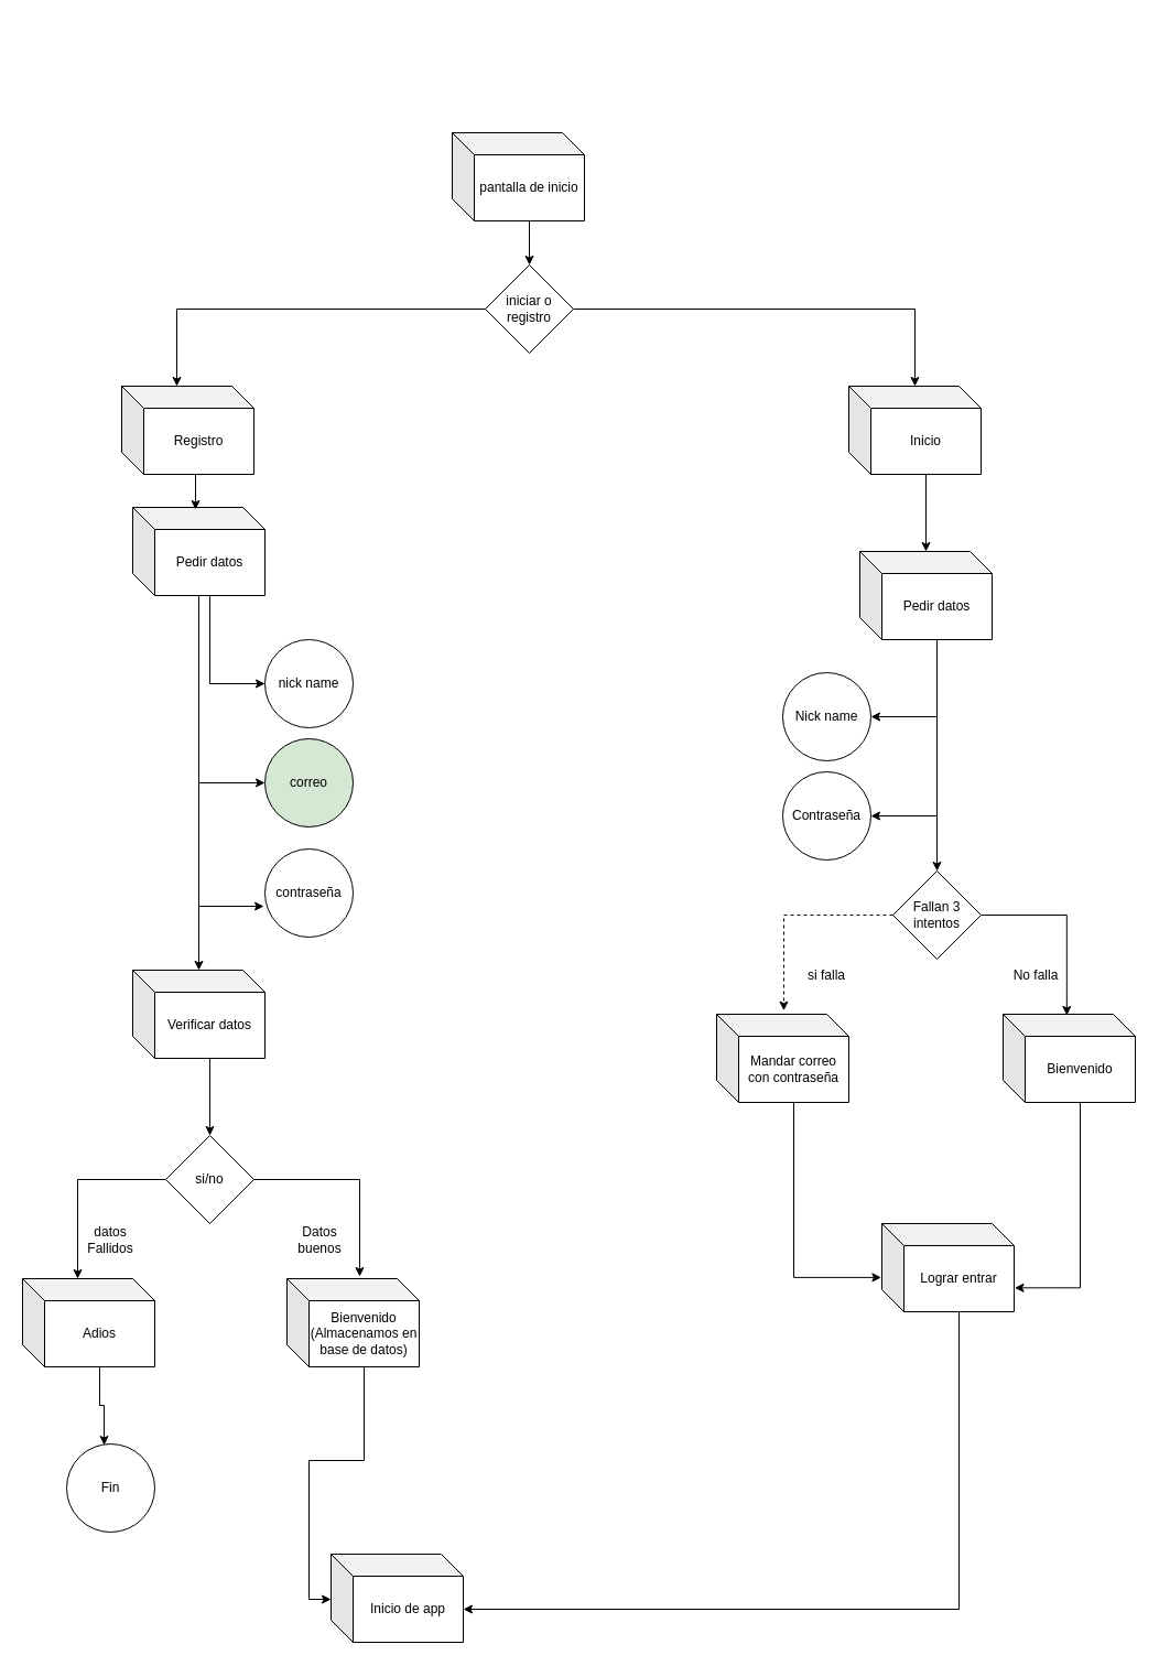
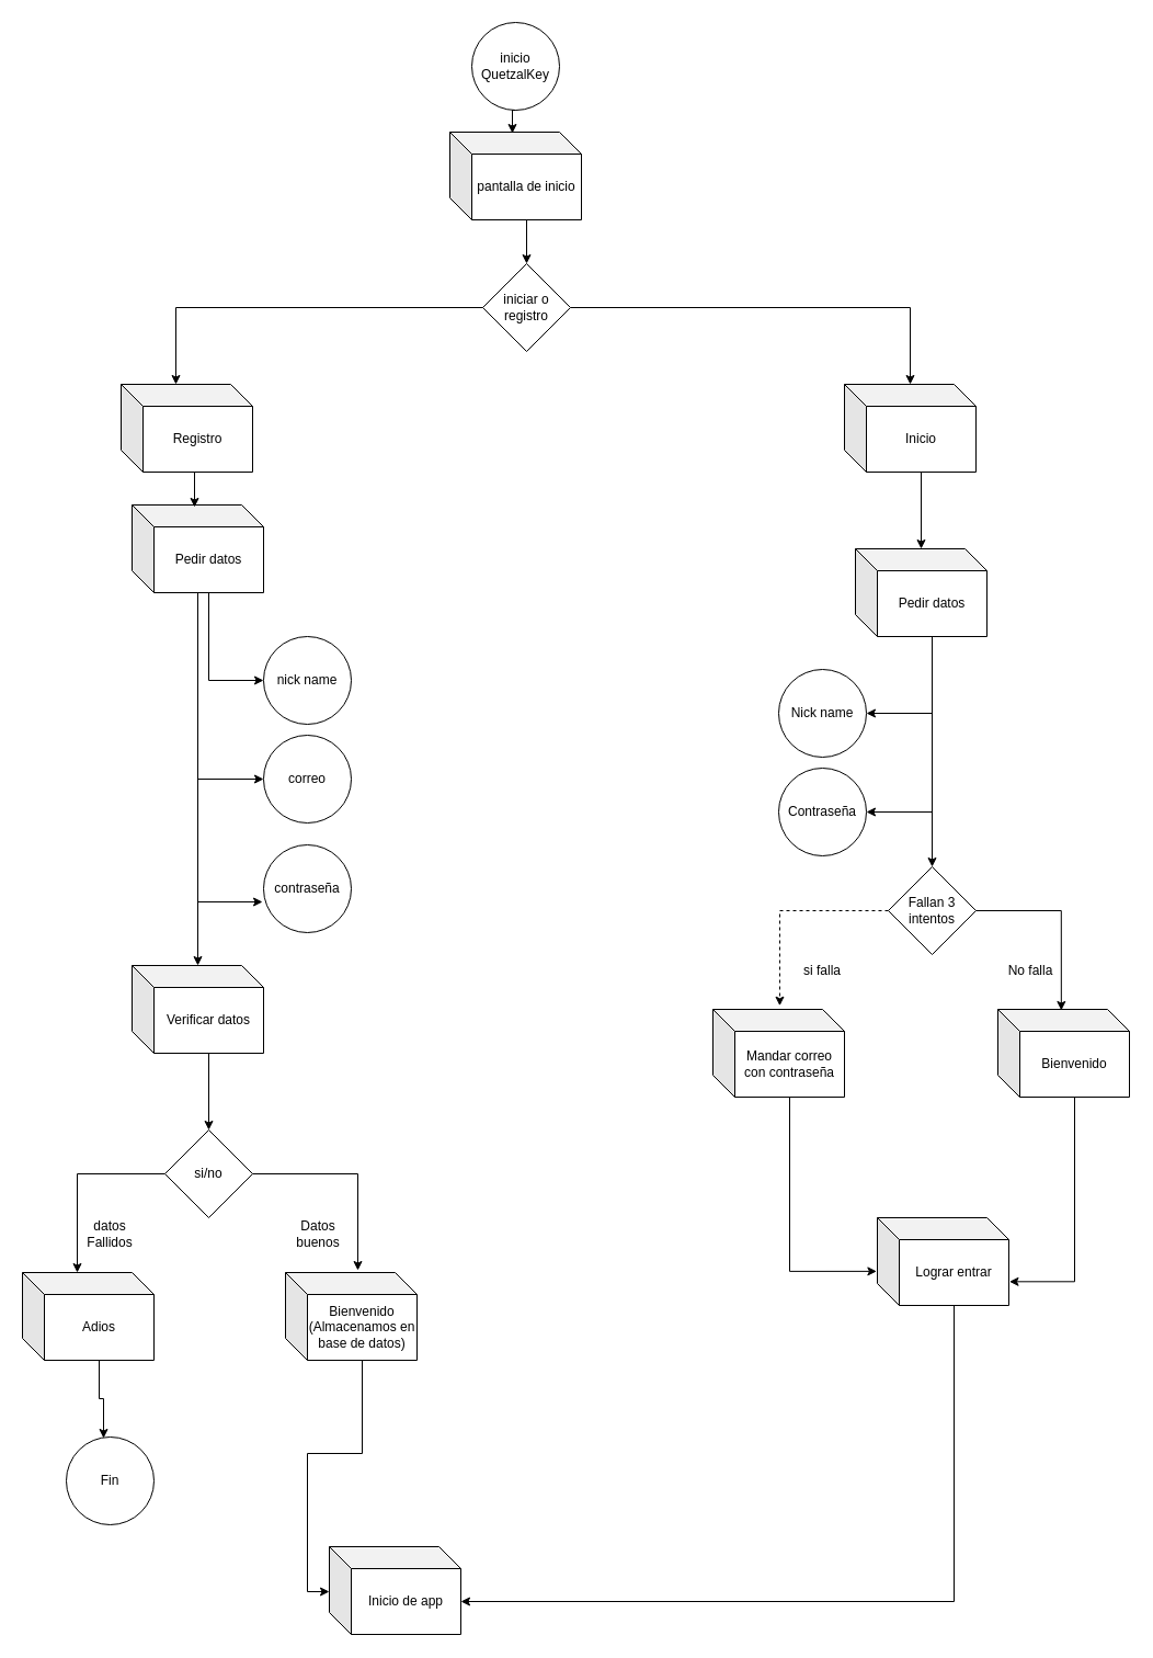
  <mxCell id="0" />
  <mxCell id="1" parent="0" />
  <mxCell id="2" style="edgeStyle=orthogonalEdgeStyle;rounded=0;orthogonalLoop=1;jettySize=auto;html=1;exitX=0;exitY=0;exitDx=70;exitDy=80;exitPerimeter=0;entryX=0.5;entryY=0;entryDx=0;entryDy=0;" edge="1" parent="1" source="3" target="7"><mxGeometry relative="1" as="geometry" /></mxCell>
  <mxCell id="3" value="pantalla de inicio " style="shape=cube;whiteSpace=wrap;html=1;boundedLbl=1;backgroundOutline=1;darkOpacity=0.05;darkOpacity2=0.1;" vertex="1" parent="1"><mxGeometry x="410" y="120" width="120" height="80" as="geometry" /></mxCell>
+ <mxCell id="4" value="inicio QuetzalKey" style="ellipse;whiteSpace=wrap;html=1;aspect=fixed;" vertex="1" parent="1"><mxGeometry x="430" y="20" width="80" height="80" as="geometry" /></mxCell>
+ <mxCell id="5" style="edgeStyle=orthogonalEdgeStyle;rounded=0;orthogonalLoop=1;jettySize=auto;html=1;exitX=0.5;exitY=1;exitDx=0;exitDy=0;entryX=0.475;entryY=0.013;entryDx=0;entryDy=0;entryPerimeter=0;" edge="1" parent="1" source="4" target="3"><mxGeometry relative="1" as="geometry" /></mxCell>
  <mxCell id="6" style="edgeStyle=orthogonalEdgeStyle;rounded=0;orthogonalLoop=1;jettySize=auto;html=1;exitX=1;exitY=0.5;exitDx=0;exitDy=0;" edge="1" parent="1" source="7" target="10"><mxGeometry relative="1" as="geometry" /></mxCell>
  <mxCell id="7" value="iniciar o registro" style="rhombus;whiteSpace=wrap;html=1;" vertex="1" parent="1"><mxGeometry x="440" y="240" width="80" height="80" as="geometry" /></mxCell>
  <mxCell id="8" value="Registro" style="shape=cube;whiteSpace=wrap;html=1;boundedLbl=1;backgroundOutline=1;darkOpacity=0.05;darkOpacity2=0.1;" vertex="1" parent="1"><mxGeometry x="110" y="350" width="120" height="80" as="geometry" /></mxCell>
  <mxCell id="9" style="edgeStyle=orthogonalEdgeStyle;rounded=0;orthogonalLoop=1;jettySize=auto;html=1;exitX=0;exitY=0;exitDx=70;exitDy=80;exitPerimeter=0;" edge="1" parent="1" source="10" target="35"><mxGeometry relative="1" as="geometry" /></mxCell>
  <mxCell id="10" value="Inicio " style="shape=cube;whiteSpace=wrap;html=1;boundedLbl=1;backgroundOutline=1;darkOpacity=0.05;darkOpacity2=0.1;" vertex="1" parent="1"><mxGeometry x="770" y="350" width="120" height="80" as="geometry" /></mxCell>
  <mxCell id="11" style="edgeStyle=orthogonalEdgeStyle;rounded=0;orthogonalLoop=1;jettySize=auto;html=1;exitX=0;exitY=0.5;exitDx=0;exitDy=0;entryX=0;entryY=0;entryDx=50;entryDy=0;entryPerimeter=0;" edge="1" parent="1" source="7" target="8"><mxGeometry relative="1" as="geometry" /></mxCell>
  <mxCell id="12" style="edgeStyle=orthogonalEdgeStyle;rounded=0;orthogonalLoop=1;jettySize=auto;html=1;exitX=0;exitY=0;exitDx=70;exitDy=80;exitPerimeter=0;entryX=0;entryY=0.5;entryDx=0;entryDy=0;" edge="1" parent="1" source="15" target="16"><mxGeometry relative="1" as="geometry" /></mxCell>
  <mxCell id="13" style="edgeStyle=orthogonalEdgeStyle;rounded=0;orthogonalLoop=1;jettySize=auto;html=1;entryX=0;entryY=0.5;entryDx=0;entryDy=0;" edge="1" parent="1" source="15" target="17"><mxGeometry relative="1" as="geometry" /></mxCell>
  <mxCell id="14" style="edgeStyle=orthogonalEdgeStyle;rounded=0;orthogonalLoop=1;jettySize=auto;html=1;" edge="1" parent="1" source="15" target="22"><mxGeometry relative="1" as="geometry" /></mxCell>
  <mxCell id="15" value="Pedir datos" style="shape=cube;whiteSpace=wrap;html=1;boundedLbl=1;backgroundOutline=1;darkOpacity=0.05;darkOpacity2=0.1;" vertex="1" parent="1"><mxGeometry x="120" y="460" width="120" height="80" as="geometry" /></mxCell>
  <mxCell id="16" value="nick name " style="ellipse;whiteSpace=wrap;html=1;aspect=fixed;" vertex="1" parent="1"><mxGeometry x="240" y="580" width="80" height="80" as="geometry" /></mxCell>
- <mxCell id="17" value="correo" style="ellipse;whiteSpace=wrap;html=1;aspect=fixed;fillColor=#d5e8d4;" vertex="1" parent="1"><mxGeometry x="240" y="670" width="80" height="80" as="geometry" /></mxCell>
+ <mxCell id="17" value="correo" style="ellipse;whiteSpace=wrap;html=1;aspect=fixed;" vertex="1" parent="1"><mxGeometry x="240" y="670" width="80" height="80" as="geometry" /></mxCell>
  <mxCell id="18" value="contraseña" style="ellipse;whiteSpace=wrap;html=1;aspect=fixed;" vertex="1" parent="1"><mxGeometry x="240" y="770" width="80" height="80" as="geometry" /></mxCell>
  <mxCell id="19" style="edgeStyle=orthogonalEdgeStyle;rounded=0;orthogonalLoop=1;jettySize=auto;html=1;exitX=0;exitY=0;exitDx=70;exitDy=80;exitPerimeter=0;entryX=0.475;entryY=0.025;entryDx=0;entryDy=0;entryPerimeter=0;" edge="1" parent="1" source="8" target="15"><mxGeometry relative="1" as="geometry" /></mxCell>
  <mxCell id="20" style="edgeStyle=orthogonalEdgeStyle;rounded=0;orthogonalLoop=1;jettySize=auto;html=1;entryX=-0.012;entryY=0.65;entryDx=0;entryDy=0;entryPerimeter=0;" edge="1" parent="1" source="15" target="18"><mxGeometry relative="1" as="geometry" /></mxCell>
  <mxCell id="21" style="edgeStyle=orthogonalEdgeStyle;rounded=0;orthogonalLoop=1;jettySize=auto;html=1;exitX=0;exitY=0;exitDx=70;exitDy=80;exitPerimeter=0;entryX=0.5;entryY=0;entryDx=0;entryDy=0;" edge="1" parent="1" source="22" target="23"><mxGeometry relative="1" as="geometry" /></mxCell>
  <mxCell id="22" value="Verificar datos" style="shape=cube;whiteSpace=wrap;html=1;boundedLbl=1;backgroundOutline=1;darkOpacity=0.05;darkOpacity2=0.1;" vertex="1" parent="1"><mxGeometry x="120" y="880" width="120" height="80" as="geometry" /></mxCell>
  <mxCell id="23" value="si/no" style="rhombus;whiteSpace=wrap;html=1;" vertex="1" parent="1"><mxGeometry x="150" y="1030" width="80" height="80" as="geometry" /></mxCell>
  <mxCell id="24" value="Adios" style="shape=cube;whiteSpace=wrap;html=1;boundedLbl=1;backgroundOutline=1;darkOpacity=0.05;darkOpacity2=0.1;" vertex="1" parent="1"><mxGeometry x="20" y="1160" width="120" height="80" as="geometry" /></mxCell>
  <mxCell id="25" value="&lt;div&gt;Bienvenido &lt;br&gt;&lt;/div&gt;&lt;div&gt;(Almacenamos en base de datos)&lt;br&gt;&lt;/div&gt;" style="shape=cube;whiteSpace=wrap;html=1;boundedLbl=1;backgroundOutline=1;darkOpacity=0.05;darkOpacity2=0.1;" vertex="1" parent="1"><mxGeometry x="260" y="1160" width="120" height="80" as="geometry" /></mxCell>
  <mxCell id="26" style="edgeStyle=orthogonalEdgeStyle;rounded=0;orthogonalLoop=1;jettySize=auto;html=1;exitX=0;exitY=0.5;exitDx=0;exitDy=0;entryX=0;entryY=0;entryDx=50;entryDy=0;entryPerimeter=0;" edge="1" parent="1" source="23" target="24"><mxGeometry relative="1" as="geometry" /></mxCell>
  <mxCell id="27" style="edgeStyle=orthogonalEdgeStyle;rounded=0;orthogonalLoop=1;jettySize=auto;html=1;exitX=1;exitY=0.5;exitDx=0;exitDy=0;entryX=0.55;entryY=-0.025;entryDx=0;entryDy=0;entryPerimeter=0;" edge="1" parent="1" source="23" target="25"><mxGeometry relative="1" as="geometry" /></mxCell>
  <mxCell id="28" value="Inicio de app " style="shape=cube;whiteSpace=wrap;html=1;boundedLbl=1;backgroundOutline=1;darkOpacity=0.05;darkOpacity2=0.1;" vertex="1" parent="1"><mxGeometry x="300" y="1410" width="120" height="80" as="geometry" /></mxCell>
  <mxCell id="29" style="edgeStyle=orthogonalEdgeStyle;rounded=0;orthogonalLoop=1;jettySize=auto;html=1;exitX=0;exitY=0;exitDx=70;exitDy=80;exitPerimeter=0;entryX=0;entryY=0.513;entryDx=0;entryDy=0;entryPerimeter=0;" edge="1" parent="1" source="25" target="28"><mxGeometry relative="1" as="geometry" /></mxCell>
  <mxCell id="30" value="Fin" style="ellipse;whiteSpace=wrap;html=1;aspect=fixed;" vertex="1" parent="1"><mxGeometry x="60" y="1310" width="80" height="80" as="geometry" /></mxCell>
  <mxCell id="31" style="edgeStyle=orthogonalEdgeStyle;rounded=0;orthogonalLoop=1;jettySize=auto;html=1;exitX=0;exitY=0;exitDx=70;exitDy=80;exitPerimeter=0;entryX=0.425;entryY=0.013;entryDx=0;entryDy=0;entryPerimeter=0;" edge="1" parent="1" source="24" target="30"><mxGeometry relative="1" as="geometry" /></mxCell>
  <mxCell id="32" style="edgeStyle=orthogonalEdgeStyle;rounded=0;orthogonalLoop=1;jettySize=auto;html=1;exitX=0;exitY=0;exitDx=70;exitDy=80;exitPerimeter=0;entryX=1;entryY=0.5;entryDx=0;entryDy=0;" edge="1" parent="1" source="35" target="36"><mxGeometry relative="1" as="geometry" /></mxCell>
  <mxCell id="33" style="edgeStyle=orthogonalEdgeStyle;rounded=0;orthogonalLoop=1;jettySize=auto;html=1;exitX=0;exitY=0;exitDx=70;exitDy=80;exitPerimeter=0;entryX=1;entryY=0.5;entryDx=0;entryDy=0;" edge="1" parent="1" source="35" target="37"><mxGeometry relative="1" as="geometry" /></mxCell>
  <mxCell id="34" style="edgeStyle=orthogonalEdgeStyle;rounded=0;orthogonalLoop=1;jettySize=auto;html=1;exitX=0;exitY=0;exitDx=70;exitDy=80;exitPerimeter=0;entryX=0.5;entryY=0;entryDx=0;entryDy=0;" edge="1" parent="1" source="35" target="38"><mxGeometry relative="1" as="geometry" /></mxCell>
  <mxCell id="35" value="Pedir datos " style="shape=cube;whiteSpace=wrap;html=1;boundedLbl=1;backgroundOutline=1;darkOpacity=0.05;darkOpacity2=0.1;" vertex="1" parent="1"><mxGeometry x="780" y="500" width="120" height="80" as="geometry" /></mxCell>
  <mxCell id="36" value="Nick name " style="ellipse;whiteSpace=wrap;html=1;aspect=fixed;" vertex="1" parent="1"><mxGeometry x="710" y="610" width="80" height="80" as="geometry" /></mxCell>
  <mxCell id="37" value="Contraseña" style="ellipse;whiteSpace=wrap;html=1;aspect=fixed;" vertex="1" parent="1"><mxGeometry x="710" y="700" width="80" height="80" as="geometry" /></mxCell>
  <mxCell id="38" value="Fallan 3 intentos " style="rhombus;whiteSpace=wrap;html=1;" vertex="1" parent="1"><mxGeometry x="810" y="790" width="80" height="80" as="geometry" /></mxCell>
  <mxCell id="39" value="Mandar correo con contraseña " style="shape=cube;whiteSpace=wrap;html=1;boundedLbl=1;backgroundOutline=1;darkOpacity=0.05;darkOpacity2=0.1;" vertex="1" parent="1"><mxGeometry x="650" y="920" width="120" height="80" as="geometry" /></mxCell>
  <mxCell id="40" style="edgeStyle=orthogonalEdgeStyle;rounded=0;orthogonalLoop=1;jettySize=auto;html=1;exitX=0;exitY=0.5;exitDx=0;exitDy=0;entryX=0.508;entryY=-0.041;entryDx=0;entryDy=0;entryPerimeter=0;dashed=1;" edge="1" parent="1" source="38" target="39"><mxGeometry relative="1" as="geometry" /></mxCell>
  <mxCell id="41" value="si falla " style="text;html=1;strokeColor=none;fillColor=none;align=center;verticalAlign=middle;whiteSpace=wrap;rounded=0;" vertex="1" parent="1"><mxGeometry x="720" y="870" width="60" height="30" as="geometry" /></mxCell>
  <mxCell id="42" value="Bienvenido " style="shape=cube;whiteSpace=wrap;html=1;boundedLbl=1;backgroundOutline=1;darkOpacity=0.05;darkOpacity2=0.1;" vertex="1" parent="1"><mxGeometry x="910" y="920" width="120" height="80" as="geometry" /></mxCell>
  <mxCell id="43" style="edgeStyle=orthogonalEdgeStyle;rounded=0;orthogonalLoop=1;jettySize=auto;html=1;exitX=1;exitY=0.5;exitDx=0;exitDy=0;entryX=0.482;entryY=0.012;entryDx=0;entryDy=0;entryPerimeter=0;" edge="1" parent="1" source="38" target="42"><mxGeometry relative="1" as="geometry" /></mxCell>
  <mxCell id="44" value="No falla " style="text;html=1;strokeColor=none;fillColor=none;align=center;verticalAlign=middle;whiteSpace=wrap;rounded=0;" vertex="1" parent="1"><mxGeometry x="910" y="870" width="60" height="30" as="geometry" /></mxCell>
  <mxCell id="45" value="Lograr entrar " style="shape=cube;whiteSpace=wrap;html=1;boundedLbl=1;backgroundOutline=1;darkOpacity=0.05;darkOpacity2=0.1;" vertex="1" parent="1"><mxGeometry x="800" y="1110" width="120" height="80" as="geometry" /></mxCell>
  <mxCell id="46" style="edgeStyle=orthogonalEdgeStyle;rounded=0;orthogonalLoop=1;jettySize=auto;html=1;exitX=0;exitY=0;exitDx=70;exitDy=80;exitPerimeter=0;entryX=-0.005;entryY=0.611;entryDx=0;entryDy=0;entryPerimeter=0;" edge="1" parent="1" source="39" target="45"><mxGeometry relative="1" as="geometry" /></mxCell>
  <mxCell id="47" style="edgeStyle=orthogonalEdgeStyle;rounded=0;orthogonalLoop=1;jettySize=auto;html=1;exitX=0;exitY=0;exitDx=70;exitDy=80;exitPerimeter=0;entryX=1.004;entryY=0.729;entryDx=0;entryDy=0;entryPerimeter=0;" edge="1" parent="1" source="42" target="45"><mxGeometry relative="1" as="geometry" /></mxCell>
  <mxCell id="48" style="edgeStyle=orthogonalEdgeStyle;rounded=0;orthogonalLoop=1;jettySize=auto;html=1;exitX=0;exitY=0;exitDx=70;exitDy=80;exitPerimeter=0;entryX=0;entryY=0;entryDx=120;entryDy=50;entryPerimeter=0;" edge="1" parent="1" source="45" target="28"><mxGeometry relative="1" as="geometry" /></mxCell>
  <mxCell id="49" value="datos Fallidos" style="text;html=1;strokeColor=none;fillColor=none;align=center;verticalAlign=middle;whiteSpace=wrap;rounded=0;" vertex="1" parent="1"><mxGeometry x="70" y="1110" width="60" height="30" as="geometry" /></mxCell>
  <mxCell id="50" value="Datos buenos" style="text;html=1;strokeColor=none;fillColor=none;align=center;verticalAlign=middle;whiteSpace=wrap;rounded=0;" vertex="1" parent="1"><mxGeometry x="260" y="1110" width="60" height="30" as="geometry" /></mxCell>
